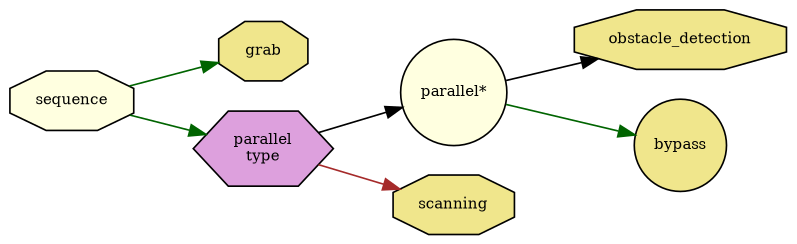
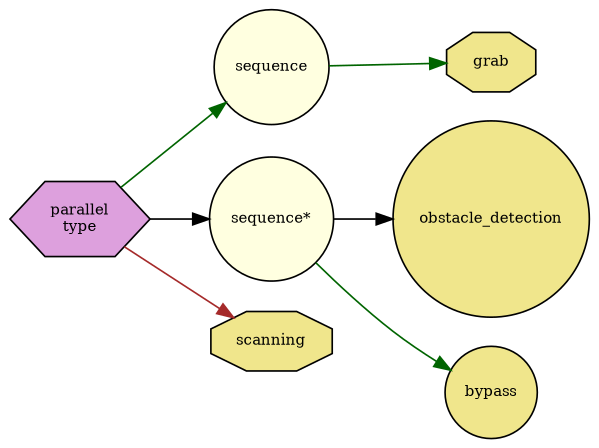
  digraph {
    fontname="times-roman"
    ordering=out
    rankdir=LR
    node [fillcolor=khaki fontcolor=black fontname="times-roman" fontsize=9 shape=octagon style=filled]
    edge [color=darkgreen fontname="times-roman"]
-   n1 [fillcolor=lightyellow label=sequence]
+   n1 [fillcolor=lightyellow label=sequence shape=circle]
    n2 [label=grab]
    n3 [fillcolor=plum label="parallel\ntype" shape=hexagon]
-   n4 [fillcolor=lightyellow label="parallel*" shape=circle]
+   n4 [fillcolor=lightyellow label="sequence*" shape=circle]
    n5 [label=scanning]
-   n6 [label=obstacle_detection]
+   n6 [label=obstacle_detection shape=circle]
    n7 [label=bypass shape=circle]
    n1 -> n2
-   n1 -> n3
+   n3 -> n1
    n3 -> n4 [color=black]
    n3 -> n5 [color=brown]
    n4 -> n6 [color=black]
    n4 -> n7
  }
